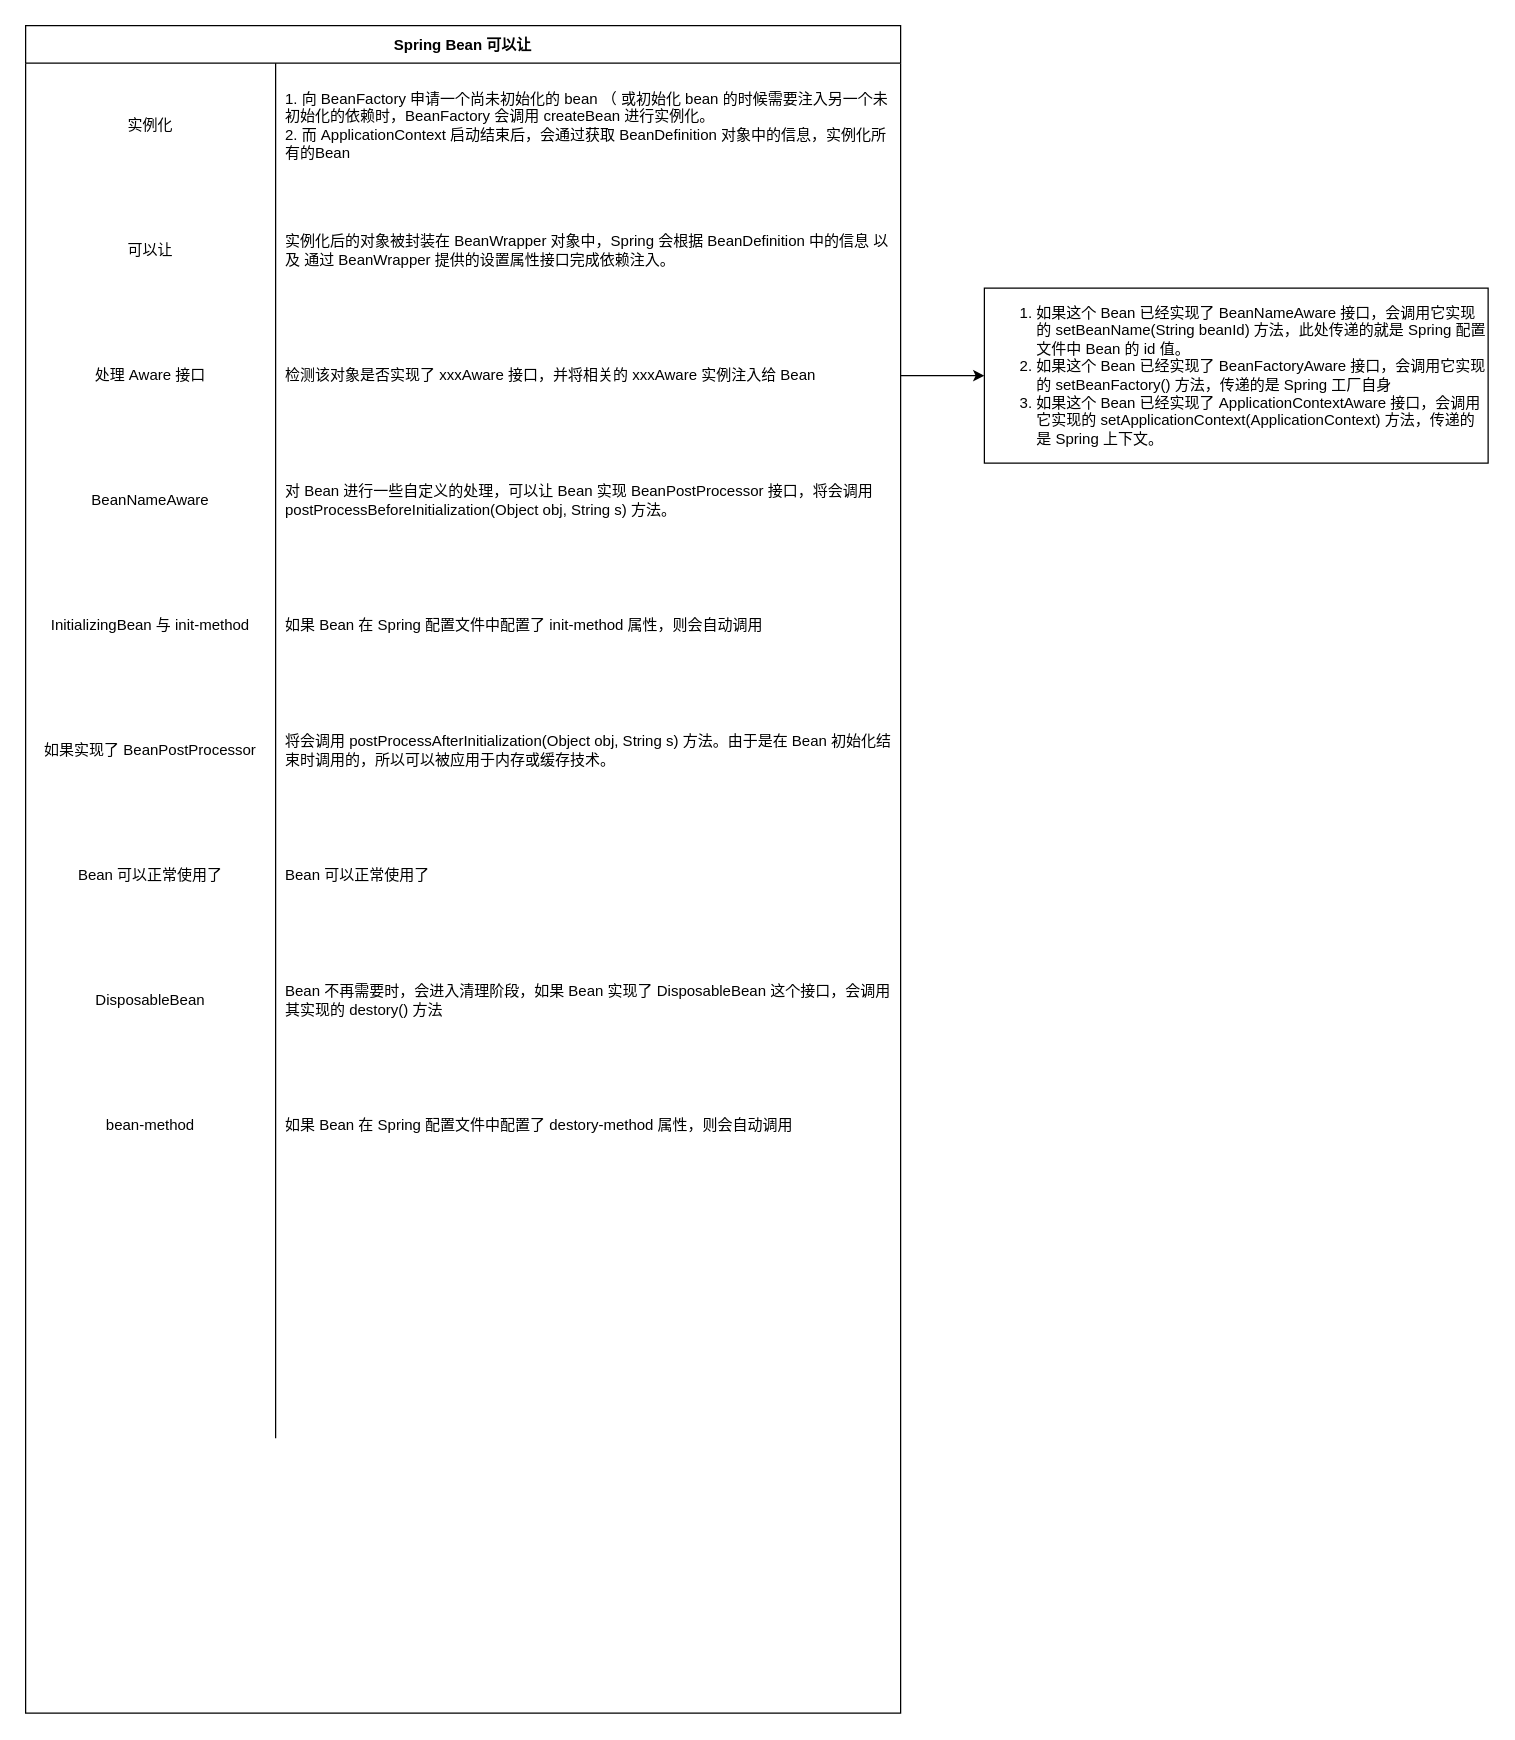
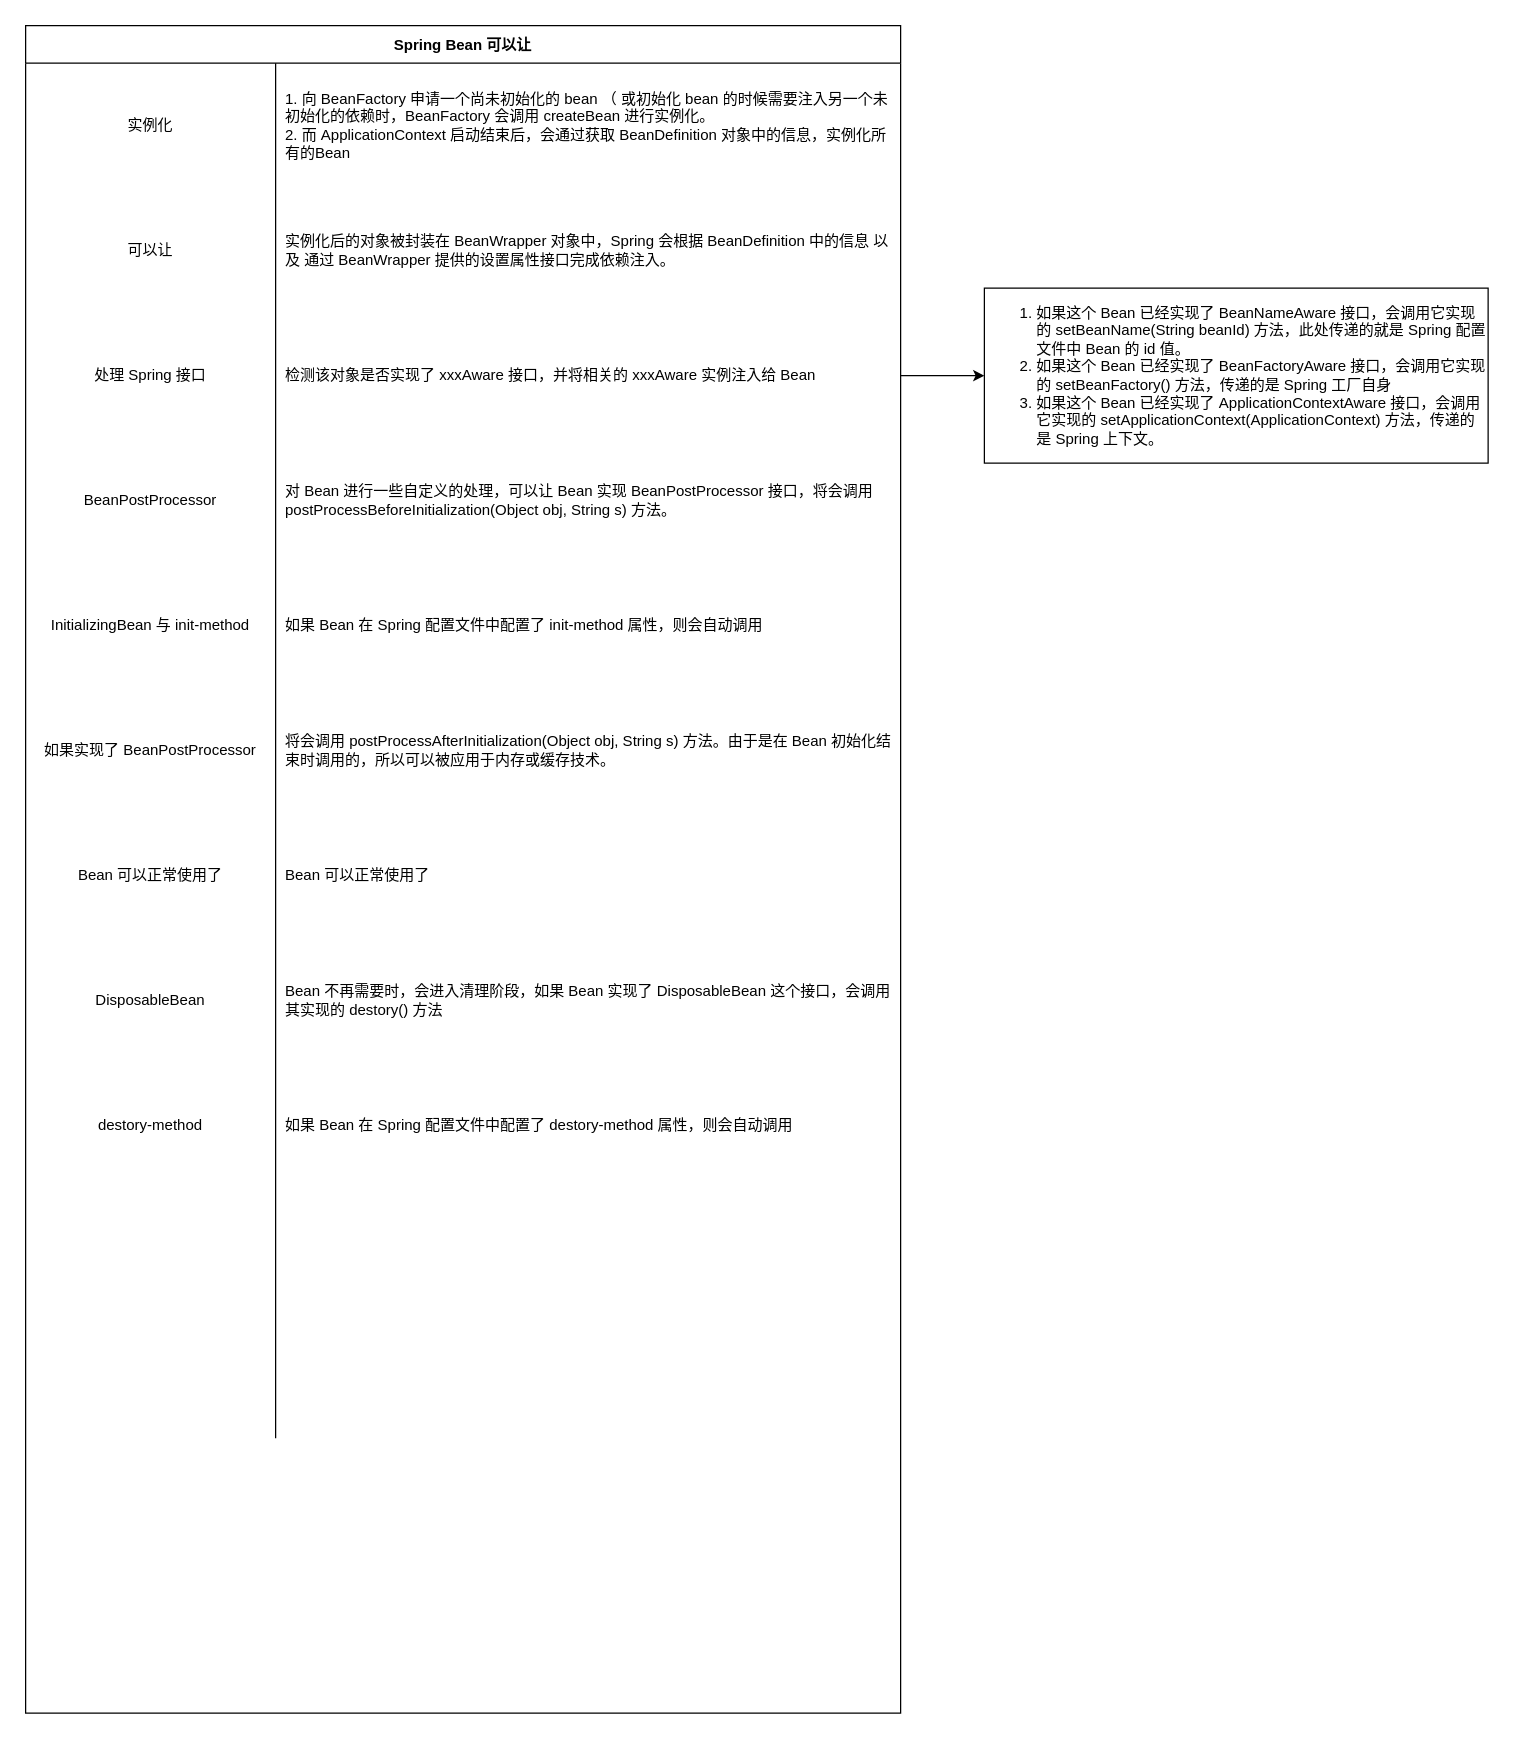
  <mxCell id="0" />
  <mxCell id="1" parent="0" />
  <mxCell id="2" value="Spring Bean 可以让" style="shape=table;startSize=30;container=1;collapsible=0;childLayout=tableLayout;fixedRows=1;rowLines=0;fontStyle=1;" vertex="1" parent="1"><mxGeometry x="20" y="20" width="700" height="1350" as="geometry" /></mxCell>
  <mxCell id="3" value="" style="shape=tableRow;horizontal=0;startSize=0;swimlaneHead=0;swimlaneBody=0;top=0;left=0;bottom=0;right=0;collapsible=0;dropTarget=0;fillColor=none;points=[[0,0.5],[1,0.5]];portConstraint=eastwest;" vertex="1" parent="2"><mxGeometry y="30" width="700" height="100" as="geometry" /></mxCell>
  <mxCell id="4" value="实例化" style="shape=partialRectangle;html=1;whiteSpace=wrap;connectable=0;fillColor=none;top=0;left=0;bottom=0;right=0;overflow=hidden;pointerEvents=1;" vertex="1" parent="3"><mxGeometry width="200" height="100" as="geometry"><mxRectangle width="200" height="100" as="alternateBounds" /></mxGeometry></mxCell>
  <mxCell id="5" value="1. 向 BeanFactory 申请一个尚未初始化的 bean （ 或初始化 bean 的时候需要注入另一个未初始化的依赖时，BeanFactory 会调用 createBean 进行实例化。&lt;br&gt;2. 而 ApplicationContext 启动结束后，会通过获取 BeanDefinition 对象中的信息，实例化所有的Bean" style="shape=partialRectangle;html=1;whiteSpace=wrap;connectable=0;fillColor=none;top=0;left=0;bottom=0;right=0;align=left;spacingLeft=6;overflow=hidden;" vertex="1" parent="3"><mxGeometry x="200" width="500" height="100" as="geometry"><mxRectangle width="500" height="100" as="alternateBounds" /></mxGeometry></mxCell>
  <mxCell id="6" value="" style="shape=tableRow;horizontal=0;startSize=0;swimlaneHead=0;swimlaneBody=0;top=0;left=0;bottom=0;right=0;collapsible=0;dropTarget=0;fillColor=none;points=[[0,0.5],[1,0.5]];portConstraint=eastwest;" vertex="1" parent="2"><mxGeometry y="130" width="700" height="100" as="geometry" /></mxCell>
  <mxCell id="7" value="可以让" style="shape=partialRectangle;html=1;whiteSpace=wrap;connectable=0;fillColor=none;top=0;left=0;bottom=0;right=0;overflow=hidden;" vertex="1" parent="6"><mxGeometry width="200" height="100" as="geometry"><mxRectangle width="200" height="100" as="alternateBounds" /></mxGeometry></mxCell>
  <mxCell id="8" value="实例化后的对象被封装在 BeanWrapper 对象中，Spring 会根据 BeanDefinition 中的信息 以及 通过 BeanWrapper 提供的设置属性接口完成依赖注入。" style="shape=partialRectangle;html=1;whiteSpace=wrap;connectable=0;fillColor=none;top=0;left=0;bottom=0;right=0;align=left;spacingLeft=6;overflow=hidden;" vertex="1" parent="6"><mxGeometry x="200" width="500" height="100" as="geometry"><mxRectangle width="500" height="100" as="alternateBounds" /></mxGeometry></mxCell>
  <mxCell id="9" value="" style="shape=tableRow;horizontal=0;startSize=0;swimlaneHead=0;swimlaneBody=0;top=0;left=0;bottom=0;right=0;collapsible=0;dropTarget=0;fillColor=none;points=[[0,0.5],[1,0.5]];portConstraint=eastwest;" vertex="1" parent="2"><mxGeometry y="230" width="700" height="100" as="geometry" /></mxCell>
- <mxCell id="10" value="处理 Aware 接口" style="shape=partialRectangle;html=1;whiteSpace=wrap;connectable=0;fillColor=none;top=0;left=0;bottom=0;right=0;overflow=hidden;" vertex="1" parent="9"><mxGeometry width="200" height="100" as="geometry"><mxRectangle width="200" height="100" as="alternateBounds" /></mxGeometry></mxCell>
+ <mxCell id="10" value="处理 Spring 接口" style="shape=partialRectangle;html=1;whiteSpace=wrap;connectable=0;fillColor=none;top=0;left=0;bottom=0;right=0;overflow=hidden;" vertex="1" parent="9"><mxGeometry width="200" height="100" as="geometry"><mxRectangle width="200" height="100" as="alternateBounds" /></mxGeometry></mxCell>
  <mxCell id="11" value="检测该对象是否实现了 xxxAware 接口，并将相关的 xxxAware 实例注入给 Bean" style="shape=partialRectangle;html=1;whiteSpace=wrap;connectable=0;fillColor=none;top=0;left=0;bottom=0;right=0;align=left;spacingLeft=6;overflow=hidden;" vertex="1" parent="9"><mxGeometry x="200" width="500" height="100" as="geometry"><mxRectangle width="500" height="100" as="alternateBounds" /></mxGeometry></mxCell>
  <mxCell id="12" style="shape=tableRow;horizontal=0;startSize=0;swimlaneHead=0;swimlaneBody=0;top=0;left=0;bottom=0;right=0;collapsible=0;dropTarget=0;fillColor=none;points=[[0,0.5],[1,0.5]];portConstraint=eastwest;" vertex="1" parent="2"><mxGeometry y="330" width="700" height="100" as="geometry" /></mxCell>
- <mxCell id="13" value="BeanNameAware" style="shape=partialRectangle;html=1;whiteSpace=wrap;connectable=0;fillColor=none;top=0;left=0;bottom=0;right=0;overflow=hidden;" vertex="1" parent="12"><mxGeometry width="200" height="100" as="geometry"><mxRectangle width="200" height="100" as="alternateBounds" /></mxGeometry></mxCell>
+ <mxCell id="13" value="BeanPostProcessor" style="shape=partialRectangle;html=1;whiteSpace=wrap;connectable=0;fillColor=none;top=0;left=0;bottom=0;right=0;overflow=hidden;" vertex="1" parent="12"><mxGeometry width="200" height="100" as="geometry"><mxRectangle width="200" height="100" as="alternateBounds" /></mxGeometry></mxCell>
  <mxCell id="14" value="对 Bean 进行一些自定义的处理，可以让 Bean 实现 BeanPostProcessor 接口，将会调用 postProcessBeforeInitialization(Object obj, String s) 方法。" style="shape=partialRectangle;html=1;whiteSpace=wrap;connectable=0;fillColor=none;top=0;left=0;bottom=0;right=0;align=left;spacingLeft=6;overflow=hidden;" vertex="1" parent="12"><mxGeometry x="200" width="500" height="100" as="geometry"><mxRectangle width="500" height="100" as="alternateBounds" /></mxGeometry></mxCell>
  <mxCell id="15" style="shape=tableRow;horizontal=0;startSize=0;swimlaneHead=0;swimlaneBody=0;top=0;left=0;bottom=0;right=0;collapsible=0;dropTarget=0;fillColor=none;points=[[0,0.5],[1,0.5]];portConstraint=eastwest;" vertex="1" parent="2"><mxGeometry y="430" width="700" height="100" as="geometry" /></mxCell>
  <mxCell id="16" value="InitializingBean 与 init-method" style="shape=partialRectangle;html=1;whiteSpace=wrap;connectable=0;fillColor=none;top=0;left=0;bottom=0;right=0;overflow=hidden;" vertex="1" parent="15"><mxGeometry width="200" height="100" as="geometry"><mxRectangle width="200" height="100" as="alternateBounds" /></mxGeometry></mxCell>
  <mxCell id="17" value="如果 Bean 在 Spring 配置文件中配置了 init-method 属性，则会自动调用" style="shape=partialRectangle;html=1;whiteSpace=wrap;connectable=0;fillColor=none;top=0;left=0;bottom=0;right=0;align=left;spacingLeft=6;overflow=hidden;" vertex="1" parent="15"><mxGeometry x="200" width="500" height="100" as="geometry"><mxRectangle width="500" height="100" as="alternateBounds" /></mxGeometry></mxCell>
  <mxCell id="18" style="shape=tableRow;horizontal=0;startSize=0;swimlaneHead=0;swimlaneBody=0;top=0;left=0;bottom=0;right=0;collapsible=0;dropTarget=0;fillColor=none;points=[[0,0.5],[1,0.5]];portConstraint=eastwest;" vertex="1" parent="2"><mxGeometry y="530" width="700" height="100" as="geometry" /></mxCell>
  <mxCell id="19" value="如果实现了 BeanPostProcessor" style="shape=partialRectangle;html=1;whiteSpace=wrap;connectable=0;fillColor=none;top=0;left=0;bottom=0;right=0;overflow=hidden;" vertex="1" parent="18"><mxGeometry width="200" height="100" as="geometry"><mxRectangle width="200" height="100" as="alternateBounds" /></mxGeometry></mxCell>
  <mxCell id="20" value="将会调用 postProcessAfterInitialization(Object obj, String s) 方法。由于是在 Bean 初始化结束时调用的，所以可以被应用于内存或缓存技术。" style="shape=partialRectangle;html=1;whiteSpace=wrap;connectable=0;fillColor=none;top=0;left=0;bottom=0;right=0;align=left;spacingLeft=6;overflow=hidden;" vertex="1" parent="18"><mxGeometry x="200" width="500" height="100" as="geometry"><mxRectangle width="500" height="100" as="alternateBounds" /></mxGeometry></mxCell>
  <mxCell id="21" style="shape=tableRow;horizontal=0;startSize=0;swimlaneHead=0;swimlaneBody=0;top=0;left=0;bottom=0;right=0;collapsible=0;dropTarget=0;fillColor=none;points=[[0,0.5],[1,0.5]];portConstraint=eastwest;" vertex="1" parent="2"><mxGeometry y="630" width="700" height="100" as="geometry" /></mxCell>
  <mxCell id="22" value="Bean 可以正常使用了" style="shape=partialRectangle;html=1;whiteSpace=wrap;connectable=0;fillColor=none;top=0;left=0;bottom=0;right=0;overflow=hidden;" vertex="1" parent="21"><mxGeometry width="200" height="100" as="geometry"><mxRectangle width="200" height="100" as="alternateBounds" /></mxGeometry></mxCell>
  <mxCell id="23" value="Bean 可以正常使用了" style="shape=partialRectangle;html=1;whiteSpace=wrap;connectable=0;fillColor=none;top=0;left=0;bottom=0;right=0;align=left;spacingLeft=6;overflow=hidden;" vertex="1" parent="21"><mxGeometry x="200" width="500" height="100" as="geometry"><mxRectangle width="500" height="100" as="alternateBounds" /></mxGeometry></mxCell>
  <mxCell id="24" style="shape=tableRow;horizontal=0;startSize=0;swimlaneHead=0;swimlaneBody=0;top=0;left=0;bottom=0;right=0;collapsible=0;dropTarget=0;fillColor=none;points=[[0,0.5],[1,0.5]];portConstraint=eastwest;" vertex="1" parent="2"><mxGeometry y="730" width="700" height="100" as="geometry" /></mxCell>
  <mxCell id="25" value="DisposableBean" style="shape=partialRectangle;html=1;whiteSpace=wrap;connectable=0;fillColor=none;top=0;left=0;bottom=0;right=0;overflow=hidden;" vertex="1" parent="24"><mxGeometry width="200" height="100" as="geometry"><mxRectangle width="200" height="100" as="alternateBounds" /></mxGeometry></mxCell>
  <mxCell id="26" value="Bean 不再需要时，会进入清理阶段，如果 Bean 实现了 DisposableBean 这个接口，会调用其实现的 destory() 方法" style="shape=partialRectangle;html=1;whiteSpace=wrap;connectable=0;fillColor=none;top=0;left=0;bottom=0;right=0;align=left;spacingLeft=6;overflow=hidden;" vertex="1" parent="24"><mxGeometry x="200" width="500" height="100" as="geometry"><mxRectangle width="500" height="100" as="alternateBounds" /></mxGeometry></mxCell>
  <mxCell id="27" style="shape=tableRow;horizontal=0;startSize=0;swimlaneHead=0;swimlaneBody=0;top=0;left=0;bottom=0;right=0;collapsible=0;dropTarget=0;fillColor=none;points=[[0,0.5],[1,0.5]];portConstraint=eastwest;" vertex="1" parent="2"><mxGeometry y="830" width="700" height="100" as="geometry" /></mxCell>
- <mxCell id="28" value="bean-method" style="shape=partialRectangle;html=1;whiteSpace=wrap;connectable=0;fillColor=none;top=0;left=0;bottom=0;right=0;overflow=hidden;" vertex="1" parent="27"><mxGeometry width="200" height="100" as="geometry"><mxRectangle width="200" height="100" as="alternateBounds" /></mxGeometry></mxCell>
+ <mxCell id="28" value="destory-method" style="shape=partialRectangle;html=1;whiteSpace=wrap;connectable=0;fillColor=none;top=0;left=0;bottom=0;right=0;overflow=hidden;" vertex="1" parent="27"><mxGeometry width="200" height="100" as="geometry"><mxRectangle width="200" height="100" as="alternateBounds" /></mxGeometry></mxCell>
  <mxCell id="29" value="如果 Bean 在 Spring 配置文件中配置了 destory-method 属性，则会自动调用" style="shape=partialRectangle;html=1;whiteSpace=wrap;connectable=0;fillColor=none;top=0;left=0;bottom=0;right=0;align=left;spacingLeft=6;overflow=hidden;" vertex="1" parent="27"><mxGeometry x="200" width="500" height="100" as="geometry"><mxRectangle width="500" height="100" as="alternateBounds" /></mxGeometry></mxCell>
  <mxCell id="30" style="shape=tableRow;horizontal=0;startSize=0;swimlaneHead=0;swimlaneBody=0;top=0;left=0;bottom=0;right=0;collapsible=0;dropTarget=0;fillColor=none;points=[[0,0.5],[1,0.5]];portConstraint=eastwest;" vertex="1" parent="2"><mxGeometry y="930" width="700" height="100" as="geometry" /></mxCell>
  <mxCell id="31" style="shape=partialRectangle;html=1;whiteSpace=wrap;connectable=0;fillColor=none;top=0;left=0;bottom=0;right=0;overflow=hidden;" vertex="1" parent="30"><mxGeometry width="200" height="100" as="geometry"><mxRectangle width="200" height="100" as="alternateBounds" /></mxGeometry></mxCell>
  <mxCell id="32" style="shape=partialRectangle;html=1;whiteSpace=wrap;connectable=0;fillColor=none;top=0;left=0;bottom=0;right=0;align=left;spacingLeft=6;overflow=hidden;" vertex="1" parent="30"><mxGeometry x="200" width="500" height="100" as="geometry"><mxRectangle width="500" height="100" as="alternateBounds" /></mxGeometry></mxCell>
  <mxCell id="33" style="shape=tableRow;horizontal=0;startSize=0;swimlaneHead=0;swimlaneBody=0;top=0;left=0;bottom=0;right=0;collapsible=0;dropTarget=0;fillColor=none;points=[[0,0.5],[1,0.5]];portConstraint=eastwest;" vertex="1" parent="2"><mxGeometry y="1030" width="700" height="100" as="geometry" /></mxCell>
  <mxCell id="34" style="shape=partialRectangle;html=1;whiteSpace=wrap;connectable=0;fillColor=none;top=0;left=0;bottom=0;right=0;overflow=hidden;" vertex="1" parent="33"><mxGeometry width="200" height="100" as="geometry"><mxRectangle width="200" height="100" as="alternateBounds" /></mxGeometry></mxCell>
  <mxCell id="35" style="shape=partialRectangle;html=1;whiteSpace=wrap;connectable=0;fillColor=none;top=0;left=0;bottom=0;right=0;align=left;spacingLeft=6;overflow=hidden;" vertex="1" parent="33"><mxGeometry x="200" width="500" height="100" as="geometry"><mxRectangle width="500" height="100" as="alternateBounds" /></mxGeometry></mxCell>
  <mxCell id="36" value="&lt;ol&gt;&lt;li&gt;如果这个 Bean 已经实现了 BeanNameAware 接口，会调用它实现的 setBeanName(String beanId) 方法，此处传递的就是 Spring 配置文件中 Bean 的 id 值。&lt;/li&gt;&lt;li&gt;如果这个 Bean 已经实现了 BeanFactoryAware 接口，会调用它实现的 setBeanFactory() 方法，传递的是 Spring 工厂自身&lt;/li&gt;&lt;li&gt;如果这个 Bean 已经实现了 ApplicationContextAware 接口，会调用它实现的 setApplicationContext(ApplicationContext) 方法，传递的是 Spring 上下文。&lt;/li&gt;&lt;/ol&gt;" style="rounded=0;whiteSpace=wrap;html=1;align=left;" vertex="1" parent="1"><mxGeometry x="787" y="230" width="403" height="140" as="geometry" /></mxCell>
  <mxCell id="37" style="edgeStyle=orthogonalEdgeStyle;rounded=0;orthogonalLoop=1;jettySize=auto;html=1;entryX=0;entryY=0.5;entryDx=0;entryDy=0;" edge="1" parent="1" source="9" target="36"><mxGeometry relative="1" as="geometry" /></mxCell>
